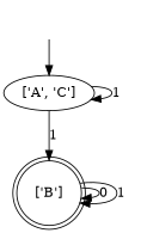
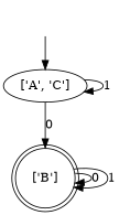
  digraph {
    start [style=invis]
    "['A', 'C']"
    "['B']" [shape=doublecircle]
    start -> "['A', 'C']"
    "['A', 'C']" -> "['A', 'C']" [label=1]
-   "['A', 'C']" -> "['B']" [label=1]
+   "['A', 'C']" -> "['B']" [label=0]
    "['B']" -> "['B']" [label=0]
    "['B']" -> "['B']" [label=1]
  }
